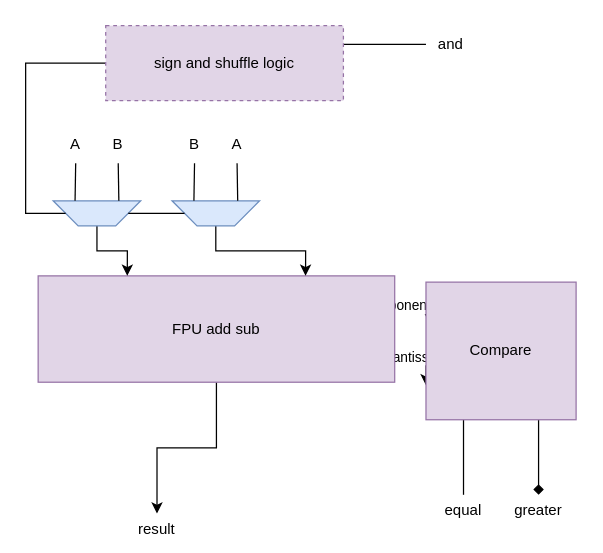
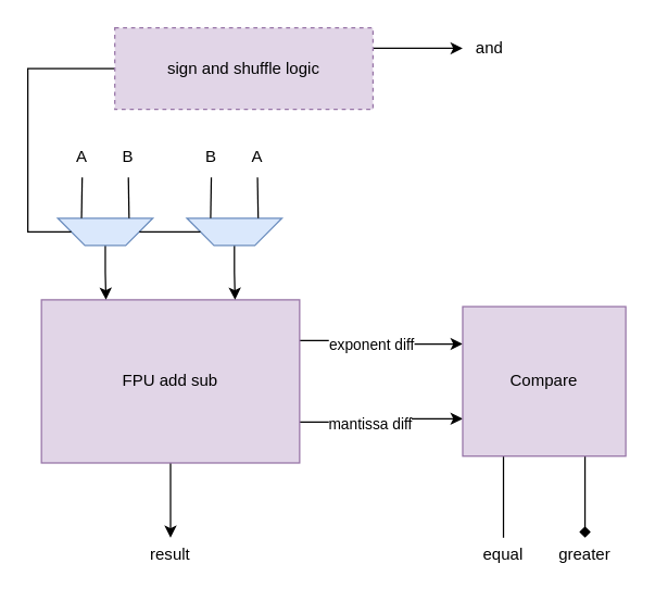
  <mxCell id="0" />
  <mxCell id="1" parent="0" />
  <mxCell id="2" style="edgeStyle=orthogonalEdgeStyle;rounded=0;orthogonalLoop=1;jettySize=auto;html=1;exitX=1;exitY=0.25;exitDx=0;exitDy=0;entryX=0;entryY=0.25;entryDx=0;entryDy=0;" parent="1" source="7" target="10" edge="1"><mxGeometry relative="1" as="geometry" /></mxCell>
  <mxCell id="3" value="exponent diff" style="edgeLabel;html=1;align=center;verticalAlign=middle;resizable=0;points=[];" parent="2" vertex="1" connectable="0"><mxGeometry x="-0.154" y="-2" relative="1" as="geometry"><mxPoint as="offset" /></mxGeometry></mxCell>
  <mxCell id="4" style="edgeStyle=orthogonalEdgeStyle;rounded=0;orthogonalLoop=1;jettySize=auto;html=1;exitX=1;exitY=0.75;exitDx=0;exitDy=0;entryX=0;entryY=0.75;entryDx=0;entryDy=0;" parent="1" source="7" target="10" edge="1"><mxGeometry relative="1" as="geometry" /></mxCell>
  <mxCell id="5" value="mantissa diff" style="edgeLabel;html=1;align=center;verticalAlign=middle;resizable=0;points=[];" parent="4" vertex="1" connectable="0"><mxGeometry x="-0.16" y="-1" relative="1" as="geometry"><mxPoint as="offset" /></mxGeometry></mxCell>
  <mxCell id="6" style="edgeStyle=orthogonalEdgeStyle;rounded=0;orthogonalLoop=1;jettySize=auto;html=1;entryX=0.5;entryY=0;entryDx=0;entryDy=0;" parent="1" source="7" target="30" edge="1"><mxGeometry relative="1" as="geometry"><mxPoint x="125" y="390" as="targetPoint" /></mxGeometry></mxCell>
- <mxCell id="7" value="FPU add sub" style="rounded=0;whiteSpace=wrap;html=1;fillColor=#e1d5e7;strokeColor=#9673a6;" parent="1" vertex="1"><mxGeometry x="30" y="220" width="285" height="85" as="geometry" /></mxCell>
+ <mxCell id="7" value="FPU add sub" style="rounded=0;whiteSpace=wrap;html=1;fillColor=#e1d5e7;strokeColor=#9673a6;" parent="1" vertex="1"><mxGeometry x="30" y="220" width="190" height="120" as="geometry" /></mxCell>
  <mxCell id="8" style="edgeStyle=orthogonalEdgeStyle;rounded=0;orthogonalLoop=1;jettySize=auto;html=1;exitX=0.25;exitY=1;exitDx=0;exitDy=0;entryX=0.5;entryY=0;entryDx=0;entryDy=0;endArrow=none;" parent="1" source="10" target="27" edge="1"><mxGeometry relative="1" as="geometry"><mxPoint x="370.345" y="400" as="targetPoint" /></mxGeometry></mxCell>
  <mxCell id="9" style="edgeStyle=orthogonalEdgeStyle;rounded=0;orthogonalLoop=1;jettySize=auto;html=1;exitX=0.75;exitY=1;exitDx=0;exitDy=0;entryX=0.5;entryY=0;entryDx=0;entryDy=0;endArrow=diamond;" parent="1" source="10" target="28" edge="1"><mxGeometry relative="1" as="geometry"><mxPoint x="430.345" y="400" as="targetPoint" /></mxGeometry></mxCell>
  <mxCell id="10" value="Compare" style="rounded=0;whiteSpace=wrap;html=1;fillColor=#e1d5e7;strokeColor=#9673a6;" parent="1" vertex="1"><mxGeometry x="340" y="225" width="120" height="110" as="geometry" /></mxCell>
  <mxCell id="11" style="edgeStyle=orthogonalEdgeStyle;rounded=0;orthogonalLoop=1;jettySize=auto;html=1;entryX=0.25;entryY=0;entryDx=0;entryDy=0;" parent="1" source="12" target="7" edge="1"><mxGeometry relative="1" as="geometry" /></mxCell>
  <mxCell id="12" value="" style="shape=trapezoid;perimeter=trapezoidPerimeter;whiteSpace=wrap;html=1;fixedSize=1;rotation=-180;fillColor=#dae8fc;strokeColor=#6c8ebf;" parent="1" vertex="1"><mxGeometry x="42" y="160" width="70" height="20" as="geometry" /></mxCell>
  <mxCell id="13" value="A" style="text;html=1;align=center;verticalAlign=middle;whiteSpace=wrap;rounded=0;" parent="1" vertex="1"><mxGeometry x="50" y="100" width="20" height="30" as="geometry" /></mxCell>
  <mxCell id="14" value="B" style="text;html=1;align=center;verticalAlign=middle;whiteSpace=wrap;rounded=0;" parent="1" vertex="1"><mxGeometry x="84" y="100" width="20" height="30" as="geometry" /></mxCell>
  <mxCell id="15" value="" style="endArrow=none;html=1;rounded=0;entryX=0.75;entryY=1;entryDx=0;entryDy=0;exitX=0.5;exitY=1;exitDx=0;exitDy=0;" parent="1" source="13" target="12" edge="1"><mxGeometry width="50" height="50" relative="1" as="geometry"><mxPoint x="150" y="280" as="sourcePoint" /><mxPoint x="200" y="230" as="targetPoint" /></mxGeometry></mxCell>
  <mxCell id="16" value="" style="endArrow=none;html=1;rounded=0;exitX=0.25;exitY=1;exitDx=0;exitDy=0;entryX=0.5;entryY=1;entryDx=0;entryDy=0;" parent="1" source="12" target="14" edge="1"><mxGeometry width="50" height="50" relative="1" as="geometry"><mxPoint x="150" y="280" as="sourcePoint" /><mxPoint x="200" y="230" as="targetPoint" /></mxGeometry></mxCell>
  <mxCell id="17" style="edgeStyle=orthogonalEdgeStyle;rounded=0;orthogonalLoop=1;jettySize=auto;html=1;entryX=0.75;entryY=0;entryDx=0;entryDy=0;" parent="1" source="18" target="7" edge="1"><mxGeometry relative="1" as="geometry" /></mxCell>
  <mxCell id="18" value="" style="shape=trapezoid;perimeter=trapezoidPerimeter;whiteSpace=wrap;html=1;fixedSize=1;rotation=-180;fillColor=#dae8fc;strokeColor=#6c8ebf;" parent="1" vertex="1"><mxGeometry x="137" y="160" width="70" height="20" as="geometry" /></mxCell>
  <mxCell id="19" value="B" style="text;html=1;align=center;verticalAlign=middle;whiteSpace=wrap;rounded=0;" parent="1" vertex="1"><mxGeometry x="145" y="100" width="20" height="30" as="geometry" /></mxCell>
  <mxCell id="20" value="A" style="text;html=1;align=center;verticalAlign=middle;whiteSpace=wrap;rounded=0;" parent="1" vertex="1"><mxGeometry x="179" y="100" width="20" height="30" as="geometry" /></mxCell>
  <mxCell id="21" value="" style="endArrow=none;html=1;rounded=0;entryX=0.75;entryY=1;entryDx=0;entryDy=0;exitX=0.5;exitY=1;exitDx=0;exitDy=0;" parent="1" source="19" target="18" edge="1"><mxGeometry width="50" height="50" relative="1" as="geometry"><mxPoint x="245" y="280" as="sourcePoint" /><mxPoint x="295" y="230" as="targetPoint" /></mxGeometry></mxCell>
  <mxCell id="22" value="" style="endArrow=none;html=1;rounded=0;exitX=0.25;exitY=1;exitDx=0;exitDy=0;entryX=0.5;entryY=1;entryDx=0;entryDy=0;" parent="1" source="18" target="20" edge="1"><mxGeometry width="50" height="50" relative="1" as="geometry"><mxPoint x="245" y="280" as="sourcePoint" /><mxPoint x="295" y="230" as="targetPoint" /></mxGeometry></mxCell>
  <mxCell id="23" value="" style="endArrow=none;html=1;rounded=0;entryX=1;entryY=0.5;entryDx=0;entryDy=0;exitX=0;exitY=0.5;exitDx=0;exitDy=0;" parent="1" source="12" target="18" edge="1"><mxGeometry width="50" height="50" relative="1" as="geometry"><mxPoint x="250" y="250" as="sourcePoint" /><mxPoint x="300" y="200" as="targetPoint" /></mxGeometry></mxCell>
  <mxCell id="24" value="" style="endArrow=none;html=1;rounded=0;entryX=1;entryY=0.5;entryDx=0;entryDy=0;exitX=0;exitY=0.5;exitDx=0;exitDy=0;" parent="1" source="26" target="12" edge="1"><mxGeometry width="50" height="50" relative="1" as="geometry"><mxPoint x="-10" y="170" as="sourcePoint" /><mxPoint x="300" y="200" as="targetPoint" /><Array as="points"><mxPoint x="20" y="50" /><mxPoint x="20" y="170" /></Array></mxGeometry></mxCell>
- <mxCell id="25" style="edgeStyle=orthogonalEdgeStyle;rounded=0;orthogonalLoop=1;jettySize=auto;html=1;exitX=1;exitY=0.25;exitDx=0;exitDy=0;entryX=0;entryY=0.5;entryDx=0;entryDy=0;endArrow=none;" parent="1" source="26" target="29" edge="1"><mxGeometry relative="1" as="geometry" /></mxCell>
+ <mxCell id="25" style="edgeStyle=orthogonalEdgeStyle;rounded=0;orthogonalLoop=1;jettySize=auto;html=1;exitX=1;exitY=0.25;exitDx=0;exitDy=0;entryX=0;entryY=0.5;entryDx=0;entryDy=0;" parent="1" source="26" target="29" edge="1"><mxGeometry relative="1" as="geometry" /></mxCell>
  <mxCell id="26" value="sign and shuffle logic" style="rounded=0;whiteSpace=wrap;html=1;fillColor=#e1d5e7;strokeColor=#9673a6;dashed=1;" parent="1" vertex="1"><mxGeometry x="84" y="20" width="190" height="60" as="geometry" /></mxCell>
  <mxCell id="27" value="equal" style="text;html=1;align=center;verticalAlign=middle;whiteSpace=wrap;rounded=0;" parent="1" vertex="1"><mxGeometry x="352" y="395" width="36" height="25" as="geometry" /></mxCell>
  <mxCell id="28" value="greater" style="text;html=1;align=center;verticalAlign=middle;whiteSpace=wrap;rounded=0;" parent="1" vertex="1"><mxGeometry x="412" y="395" width="36" height="25" as="geometry" /></mxCell>
  <mxCell id="29" value="and" style="text;html=1;align=center;verticalAlign=middle;whiteSpace=wrap;rounded=0;" parent="1" vertex="1"><mxGeometry x="340" y="20" width="40" height="30" as="geometry" /></mxCell>
- <mxCell id="30" value="result" style="text;html=1;align=center;verticalAlign=middle;whiteSpace=wrap;rounded=0;" parent="1" vertex="1"><mxGeometry x="107" y="410" width="36" height="25" as="geometry" /></mxCell>
+ <mxCell id="30" value="result" style="text;html=1;align=center;verticalAlign=middle;whiteSpace=wrap;rounded=0;" parent="1" vertex="1"><mxGeometry x="107" y="395" width="36" height="25" as="geometry" /></mxCell>
